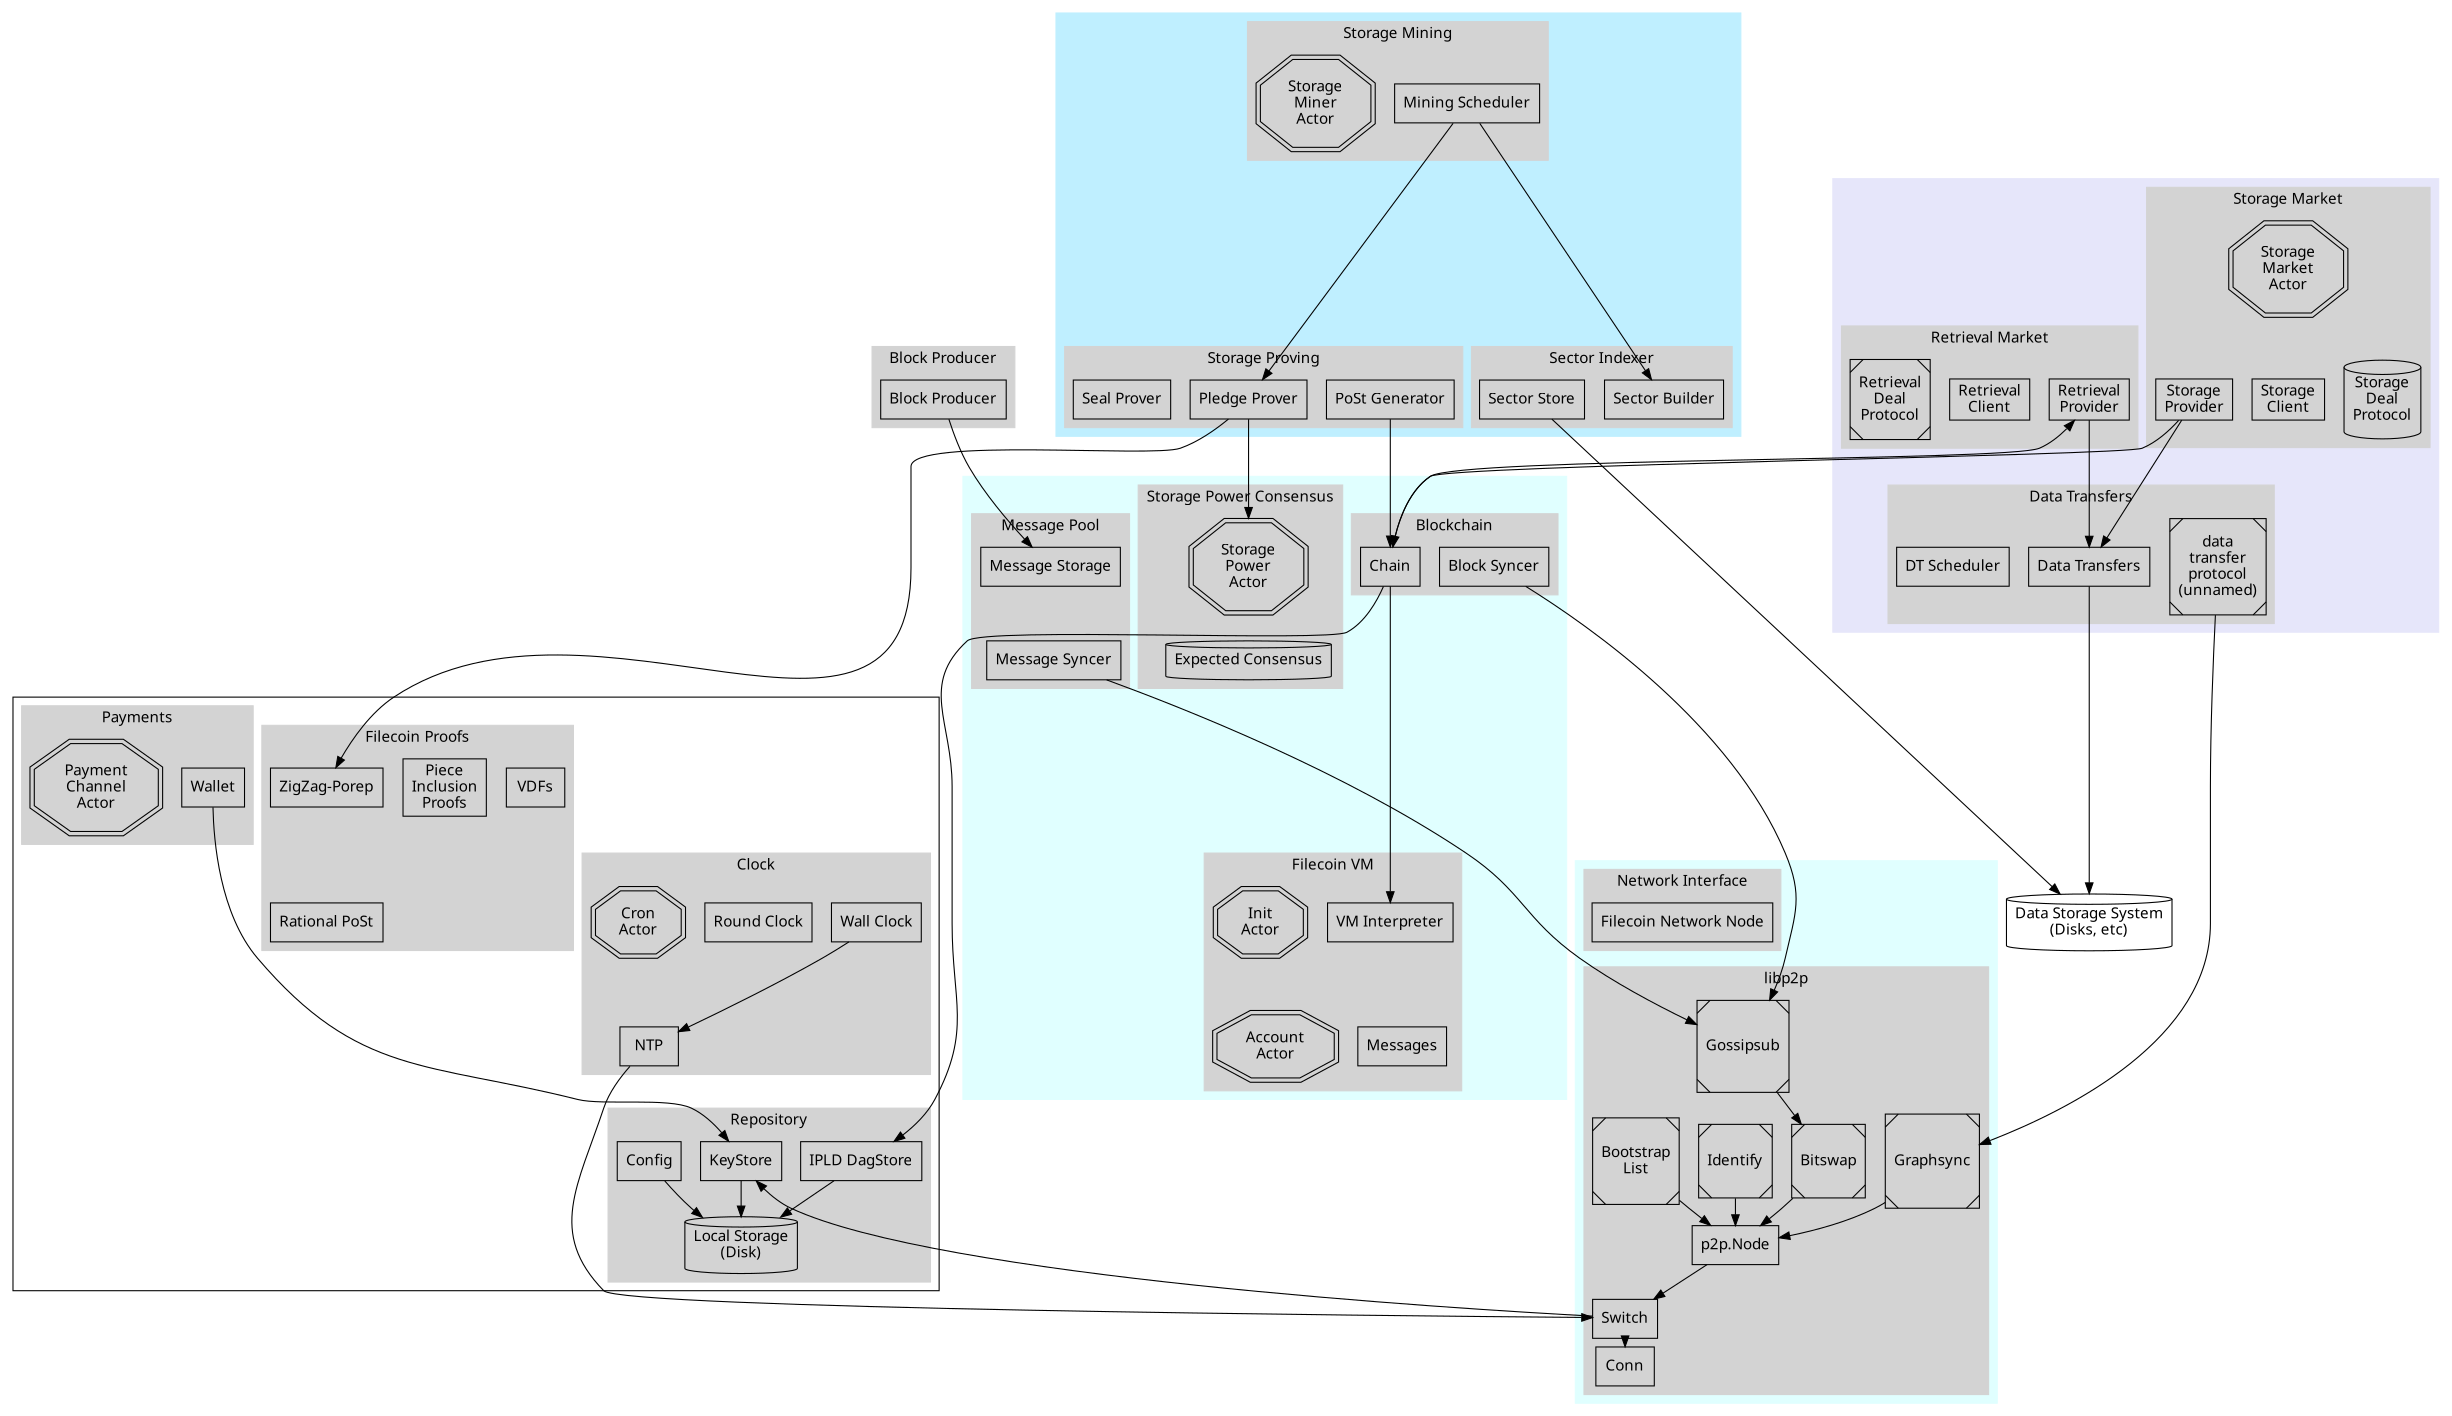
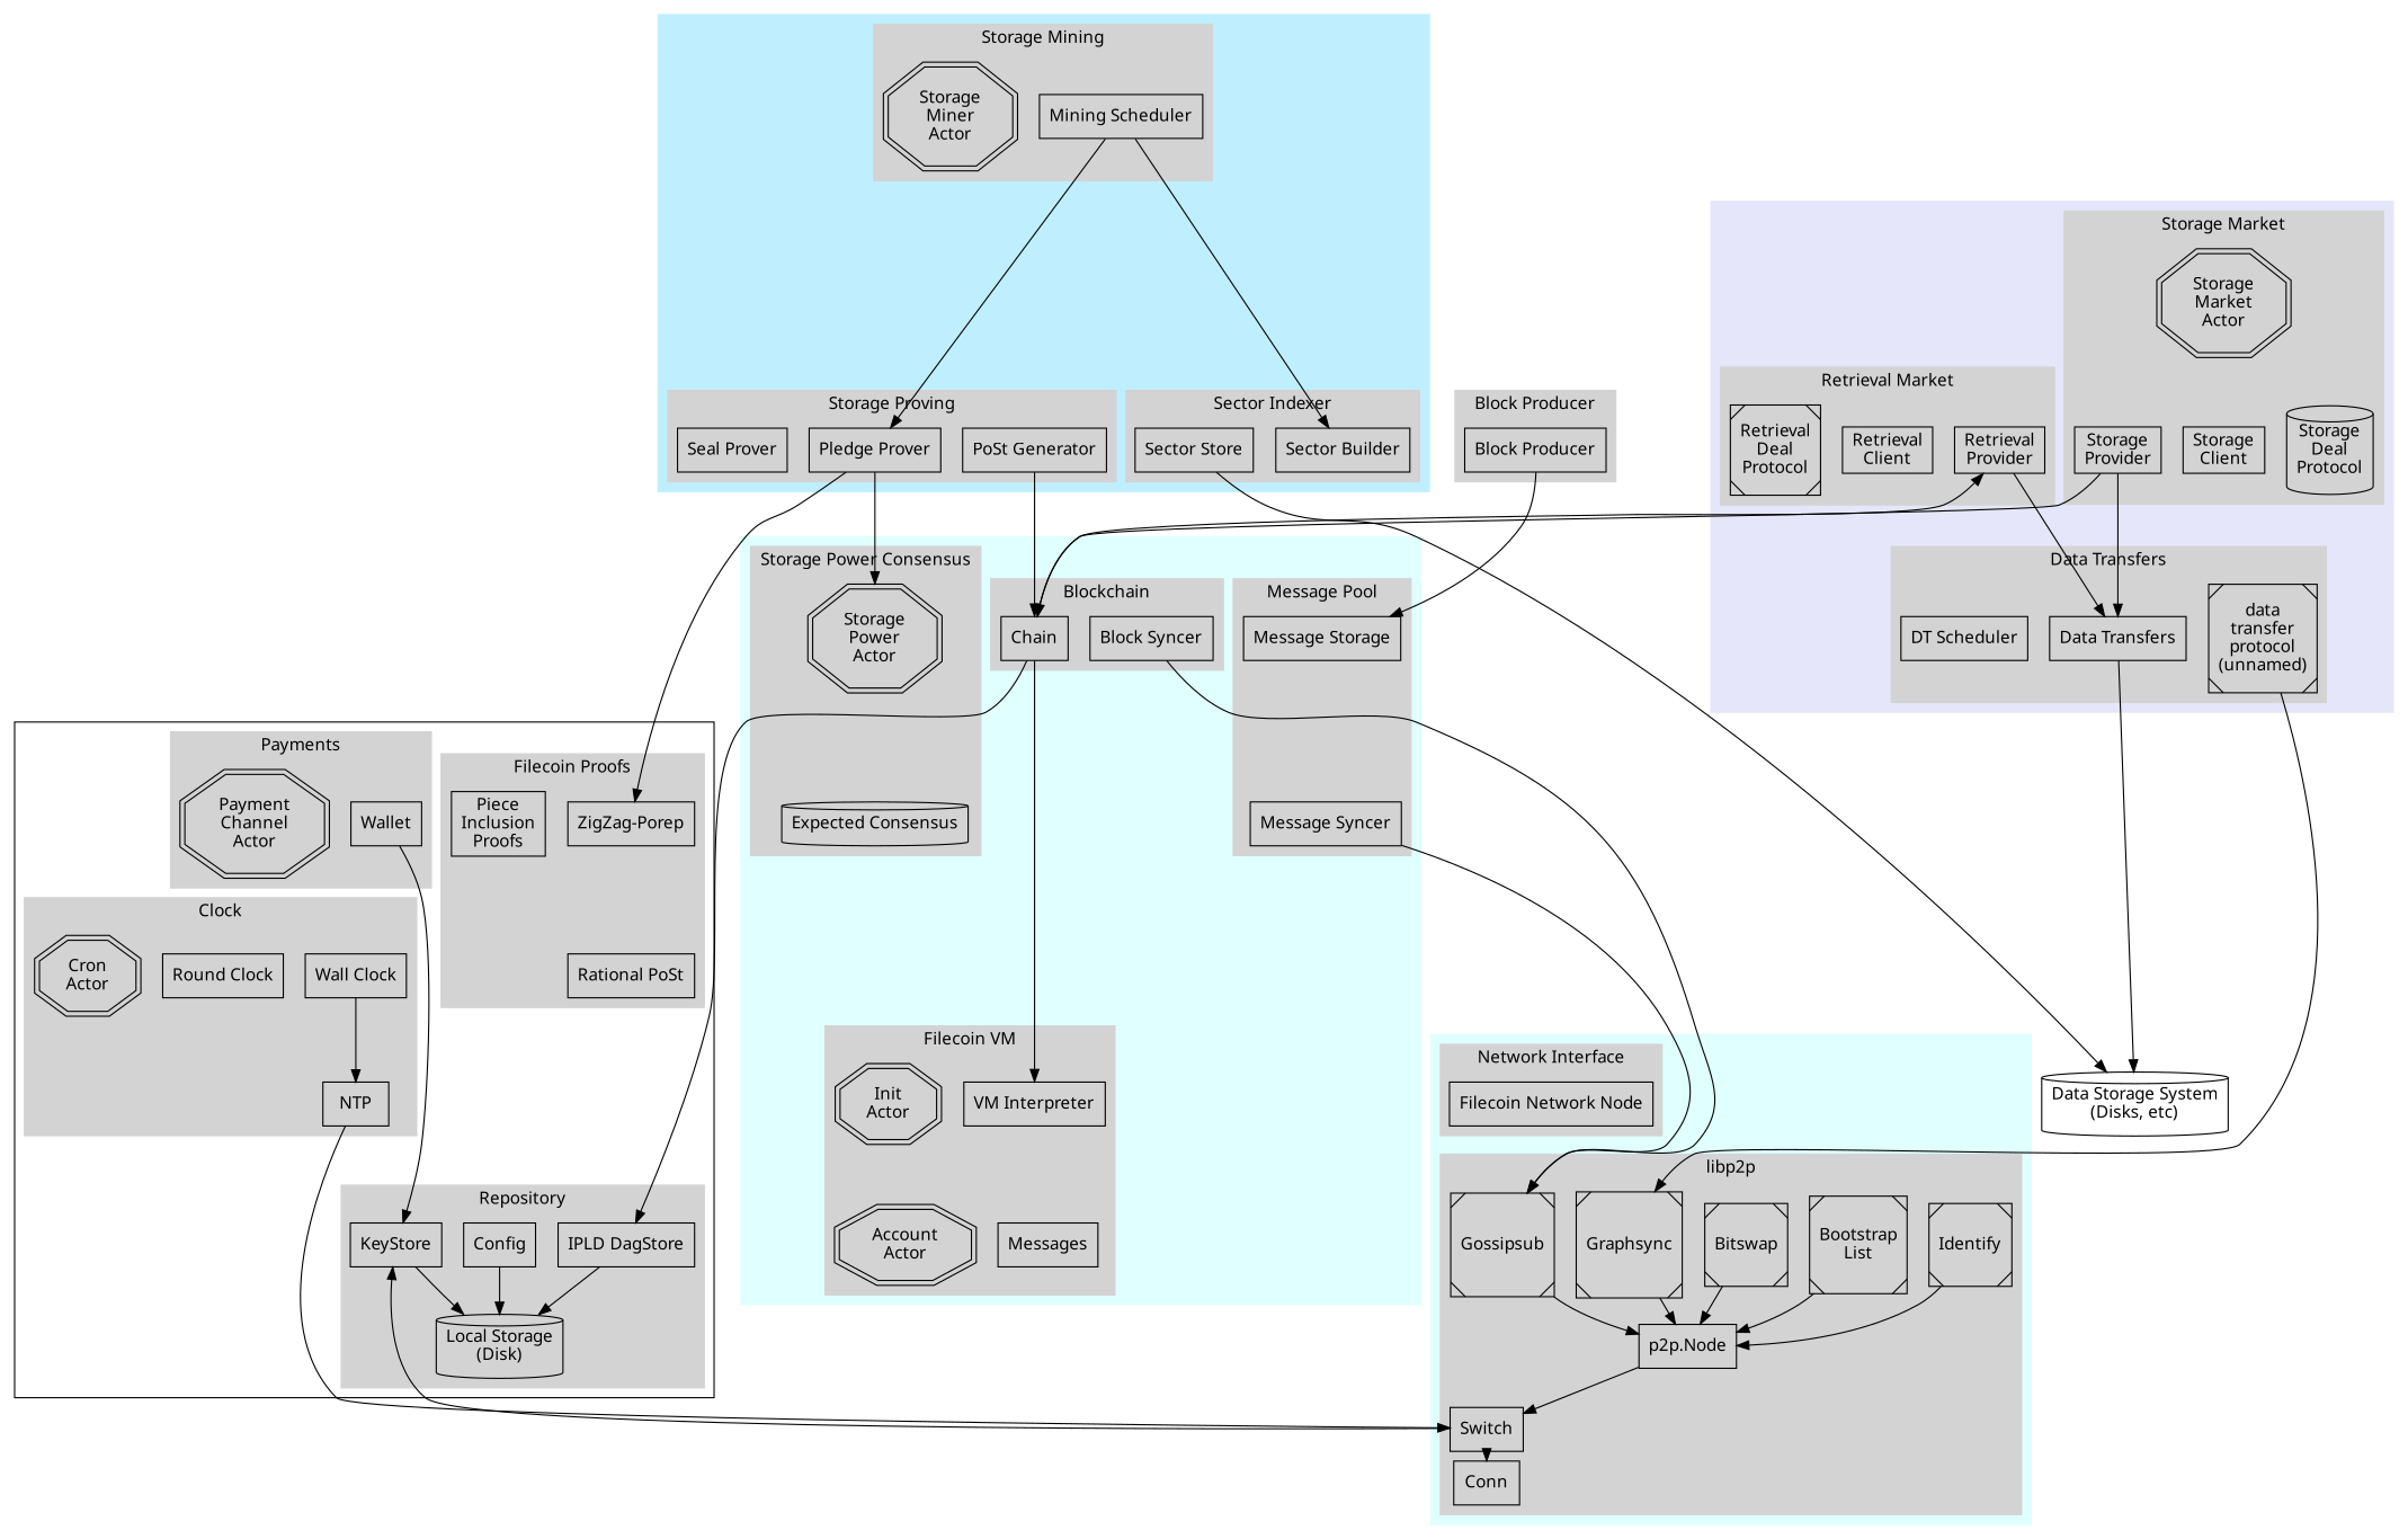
  digraph {
    compound=true
    fontname="Noto Sans"
    ranksep=0.01
    node [fontname="Noto Sans" shape=box]
    edge [fontname="Noto Sans"]
    "Block Producer"
    "Message Storage"
    Chain
    "VM Interpreter"
    "IPLD DagStore"
    "Block Syncer"
    Gossipsub [shape=Msquare]
    "Message Syncer"
    n9 [label="Storage\nPower\nActor" shape=doubleoctagon]
    n10 [label="Storage\nProvider"]
    "Data Transfers"
    n12 [label="Retrieval\nProvider"]
    n13 [label="Data Storage System\n(Disks, etc)" shape=cylinder]
    n14 [label="data\ntransfer\nprotocol\n(unnamed)" shape=Msquare]
    Graphsync [shape=Msquare]
    "Mining Scheduler"
    "Sector Builder"
    "Pledge Prover"
    "Sector Store"
    "PoSt Generator"
    "ZigZag-Porep"
    NTP
    Switch
    KeyStore
    Wallet
    Messages
    n27 [label="Init\nActor" shape=doubleoctagon]
    n28 [label="Account\nActor" shape=doubleoctagon]
    "Expected Consensus" [shape=cylinder]
    n30 [label="Storage\nClient"]
    n31 [label="Storage\nDeal\nProtocol" shape=cylinder]
    n32 [label="Storage\nMarket\nActor" shape=doubleoctagon]
    "DT Scheduler"
    n34 [label="Retrieval\nClient"]
    n35 [label="Retrieval\nDeal\nProtocol" shape=Msquare]
    n36 [label="Storage\nMiner\nActor" shape=doubleoctagon]
    "Seal Prover"
    Config
    n39 [label="Local Storage\n(Disk)" shape=cylinder]
    "Rational PoSt"
    n41 [label="Piece\nInclusion\nProofs"]
-   VDFs
    "Wall Clock"
    "Round Clock"
    n45 [label="Cron\nActor" shape=doubleoctagon]
    n46 [label="Payment\nChannel\nActor" shape=doubleoctagon]
    "p2p.Node"
    Conn
    Identify [shape=Msquare]
    n50 [label="Bootstrap\nList" shape=Msquare]
    Bitswap [shape=Msquare]
    "Filecoin Network Node"
    subgraph sub_1 {
      "Block Producer"
      "Message Storage"
      Chain
      "VM Interpreter"
      "IPLD DagStore"
      "Block Syncer"
      Gossipsub
      "Message Syncer"
      n9
      n10
      "Data Transfers"
      n12
      n13
      n14
      Graphsync
      "Mining Scheduler"
      "Sector Builder"
      "Pledge Prover"
      "Sector Store"
      "PoSt Generator"
      "ZigZag-Porep"
      NTP
      Switch
      KeyStore
      Wallet
    }
    subgraph cluster_2 {
      color=lightgrey
      label="Block Producer"
      style=filled
      subgraph sub_3 {
        color=lightgrey
        label="Block Producer"
        style=filled
        "Block Producer"
      }
    }
    subgraph cluster_4 {
      color=lightcyan1
      style=filled
      subgraph cluster_5 {
        color=lightgrey
        label="Message Pool"
        style=filled
        subgraph sub_6 {
          color=lightgrey
          label="Message Pool"
          style=filled
          "Message Storage"
          "Message Syncer"
        }
      }
      subgraph cluster_7 {
        color=lightgrey
        label="Filecoin VM"
        style=filled
        subgraph sub_8 {
          color=lightgrey
          label="Filecoin VM"
          style=filled
          "VM Interpreter"
          Messages
        }
        subgraph sub_9 {
          color=lightgrey
          label="Filecoin VM"
          style=filled
          n27
          n28
        }
      }
      subgraph cluster_10 {
        color=lightgrey
        label=Blockchain
        style=filled
        subgraph sub_11 {
          color=lightgrey
          label=Blockchain
          style=filled
          Chain
          "Block Syncer"
        }
      }
      subgraph cluster_12 {
        color=lightgrey
        label="Storage Power Consensus"
        style=filled
        subgraph sub_13 {
          color=lightgrey
          label="Storage Power Consensus"
          style=filled
          "Expected Consensus"
        }
        subgraph sub_14 {
          color=lightgrey
          label="Storage Power Consensus"
          style=filled
          n9
        }
      }
    }
    subgraph cluster_15 {
      color=lavender
      style=filled
      subgraph cluster_16 {
        color=lightgrey
        label="Storage Market"
        style=filled
        subgraph sub_17 {
          color=lightgrey
          label="Storage Market"
          style=filled
          n10
          n30
        }
        subgraph sub_18 {
          color=lightgrey
          label="Storage Market"
          style=filled
          n31
        }
        subgraph sub_19 {
          color=lightgrey
          label="Storage Market"
          style=filled
          n32
        }
        subgraph sub_20 {
          color=lightgrey
          label="Storage Market"
          style=filled
          n10
          n30
          n31
          n32
        }
      }
      subgraph cluster_21 {
        color=lightgrey
        label="Data Transfers"
        style=filled
        subgraph sub_22 {
          color=lightgrey
          label="Data Transfers"
          style=filled
          "Data Transfers"
          "DT Scheduler"
        }
        subgraph sub_23 {
          color=lightgrey
          label="Data Transfers"
          style=filled
          n14
        }
      }
      subgraph cluster_24 {
        color=lightgrey
        label="Retrieval Market"
        style=filled
        subgraph sub_25 {
          color=lightgrey
          label="Retrieval Market"
          style=filled
          n12
          n34
        }
        subgraph sub_26 {
          color=lightgrey
          label="Retrieval Market"
          style=filled
          n35
        }
      }
    }
    subgraph cluster_27 {
      color=lightblue1
      style=filled
      subgraph cluster_28 {
        color=lightgrey
        label="Sector Indexer"
        style=filled
        subgraph sub_29 {
          color=lightgrey
          label="Sector Indexer"
          style=filled
          "Sector Builder"
          "Sector Store"
        }
      }
      subgraph cluster_30 {
        color=lightgrey
        label="Storage Mining"
        style=filled
        subgraph sub_31 {
          color=lightgrey
          label="Storage Mining"
          style=filled
          "Mining Scheduler"
        }
        subgraph sub_32 {
          color=lightgrey
          label="Storage Mining"
          style=filled
          n36
        }
      }
      subgraph cluster_33 {
        color=lightgrey
        label="Storage Proving"
        style=filled
        subgraph sub_34 {
          color=lightgrey
          label="Storage Proving"
          style=filled
          "Pledge Prover"
          "PoSt Generator"
          "Seal Prover"
        }
      }
    }
    subgraph cluster_35 {
      subgraph cluster_36 {
        color=lightgrey
        label=Repository
        style=filled
        n39
        subgraph sub_37 {
          color=lightgrey
          label=Repository
          style=filled
          "IPLD DagStore"
          KeyStore
          Config
        }
      }
      subgraph cluster_38 {
        color=lightgrey
        label="Filecoin Proofs"
        style=filled
        subgraph sub_39 {
          color=lightgrey
          label="Filecoin Proofs"
          style=filled
          "ZigZag-Porep"
          "Rational PoSt"
          n41
-         VDFs
        }
      }
      subgraph cluster_40 {
        color=lightgrey
        label=Clock
        style=filled
        subgraph sub_41 {
          color=lightgrey
          label=Clock
          style=filled
          NTP
          "Wall Clock"
          "Round Clock"
        }
        subgraph sub_42 {
          color=lightgrey
          label=Clock
          style=filled
          n45
        }
        subgraph sub_43 {
          color=lightgrey
          label=Clock
          style=filled
          NTP
        }
      }
      subgraph cluster_44 {
        color=lightgrey
        label=Payments
        style=filled
        subgraph sub_45 {
          color=lightgrey
          label=Payments
          style=filled
          Wallet
        }
        subgraph sub_46 {
          color=lightgrey
          label=Payments
          style=filled
          n46
        }
      }
    }
    subgraph cluster_47 {
      color=lightcyan1
      style=filled
      subgraph cluster_48 {
        color=lightgrey
        label=libp2p
        style=filled
        Graphsync
        Bitswap
        subgraph sub_49 {
          color=lightgrey
          label=libp2p
          style=filled
          Switch
          "p2p.Node"
          Conn
        }
        subgraph sub_50 {
          color=lightgrey
          label=libp2p
          style=filled
          Gossipsub
          Identify
          n50
        }
      }
      subgraph cluster_51 {
        color=lightgrey
        label="Network Interface"
        style=filled
        subgraph sub_52 {
          color=lightgrey
          label="Network Interface"
          style=filled
          "Filecoin Network Node"
        }
        subgraph sub_53 {
          color=lightgrey
          label="Network Interface"
          style=filled
        }
      }
      subgraph cluster_54 {
        color=lightgrey
        label=IPFS
        style=filled
        subgraph sub_55 {
          color=lightgrey
          label=IPFS
          style=filled
        }
      }
    }
    "Block Producer" -> "Message Storage" [minlen=3]
    "Message Storage" -> "Message Syncer" [style=invis]
    Chain -> "Block Producer" [style=invis]
    Chain -> "VM Interpreter" [minlen=3]
    Chain -> "IPLD DagStore" [minlen=3]
    Chain -> n12 [minlen=3]
    "VM Interpreter" -> Messages [style=invis]
    "IPLD DagStore" -> n39
    "Block Syncer" -> Gossipsub [minlen=3]
-   Gossipsub -> Bitswap
+   Gossipsub -> "p2p.Node"
    "Message Syncer" -> Gossipsub [minlen=3]
    "Message Syncer" -> "Filecoin Network Node" [style=invis]
    n9 -> "Expected Consensus" [style=invis]
    n10 -> Chain [minlen=3]
    n10 -> "Data Transfers" [minlen=3]
    "Data Transfers" -> n13 [minlen=3]
    n12 -> "Data Transfers" [minlen=3]
    n14 -> Graphsync [minlen=3]
    Graphsync -> "p2p.Node"
    "Mining Scheduler" -> "Sector Builder" [minlen=3]
    "Mining Scheduler" -> "Pledge Prover" [minlen=3]
    "Pledge Prover" -> n9 [minlen=3]
    "Pledge Prover" -> "ZigZag-Porep" [minlen=3]
    "Sector Store" -> n13 [minlen=3]
    "PoSt Generator" -> Chain [minlen=3]
    "ZigZag-Porep" -> "Rational PoSt" [style=invis]
    NTP -> Switch [minlen=3]
    NTP -> Config [style=invis]
    Switch -> KeyStore [minlen=3]
    Switch -> Conn
    KeyStore -> n39
    Wallet -> KeyStore [minlen=3]
    n27 -> n28 [style=invis]
    n32 -> n10 [style=invis]
    n32 -> n30 [style=invis]
    n32 -> n31 [style=invis]
    Config -> n39
-   VDFs -> n45 [style=invis]
    "Wall Clock" -> NTP
    "p2p.Node" -> Switch
    Identify -> "p2p.Node"
    n50 -> "p2p.Node"
    Bitswap -> "p2p.Node"
    "Filecoin Network Node" -> Gossipsub [style=invis]
  }
